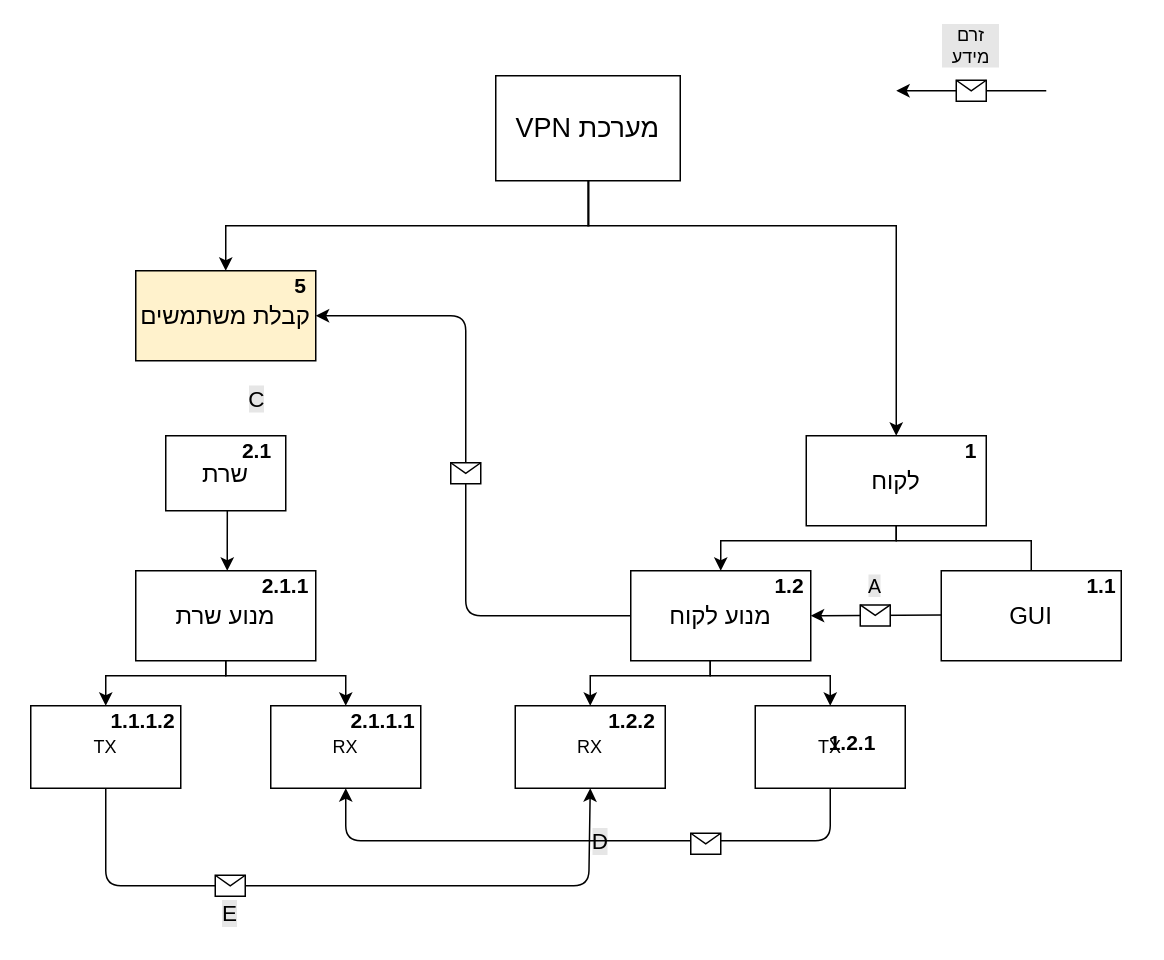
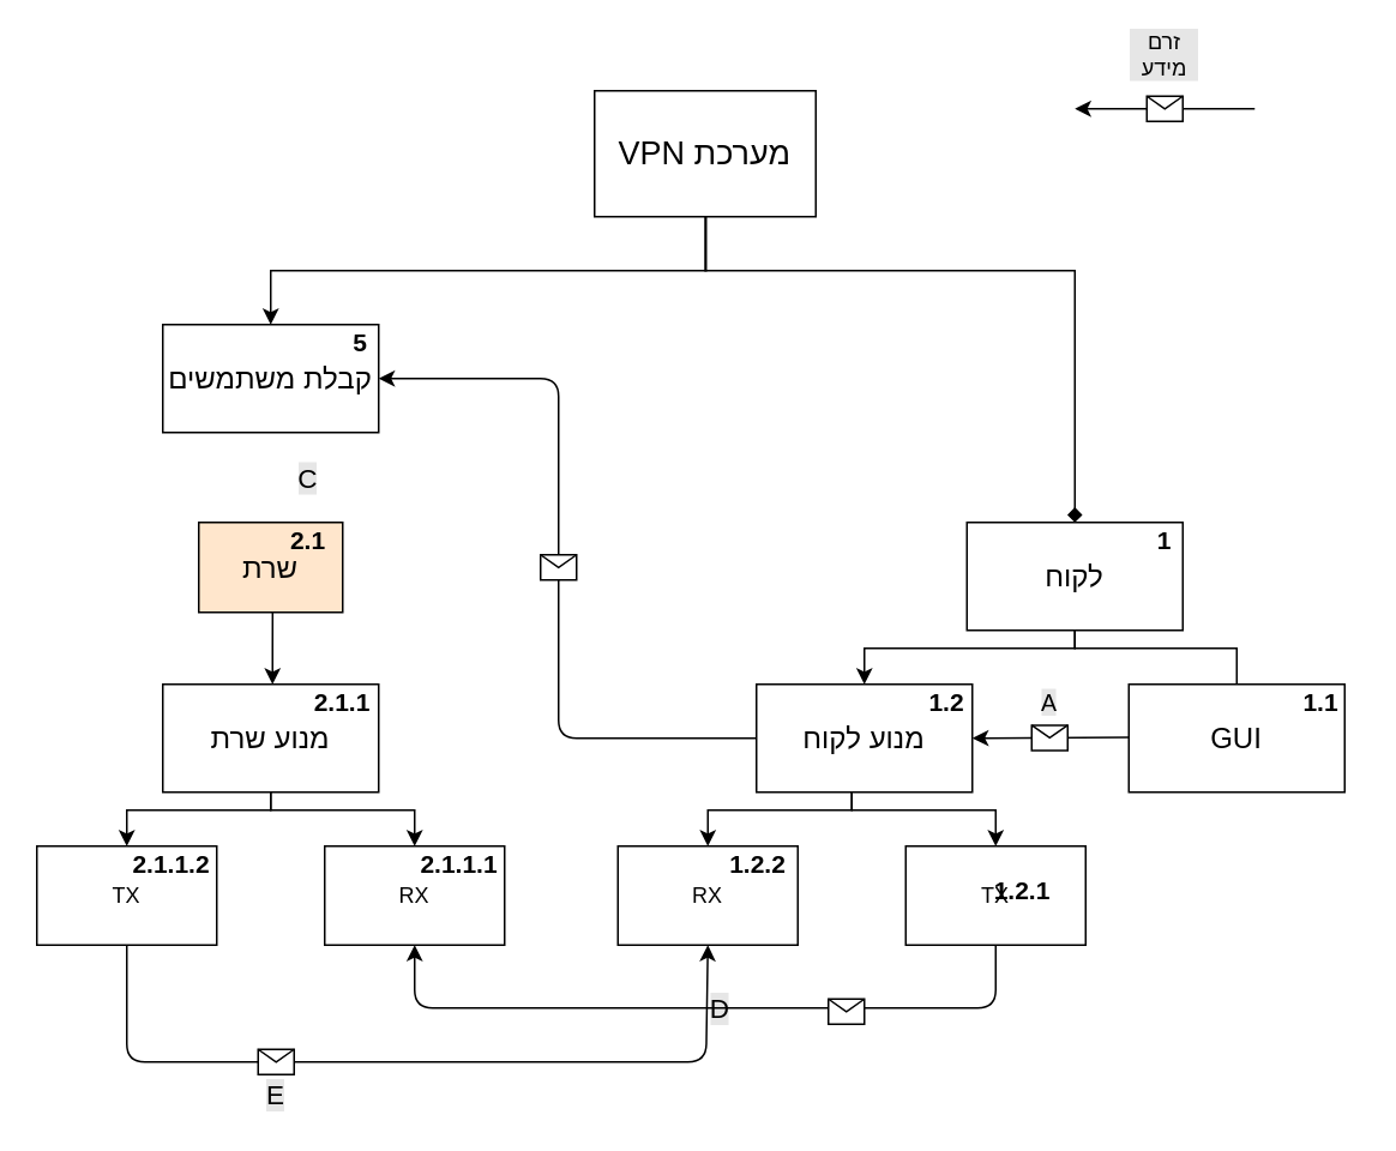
  <mxCell id="0" />
  <mxCell id="1" parent="0" />
  <mxCell id="2" value="" style="edgeStyle=orthogonalEdgeStyle;rounded=0;orthogonalLoop=1;jettySize=auto;html=1;entryX=0.5;entryY=0;entryDx=0;entryDy=0;" parent="1" target="5" edge="1"><mxGeometry relative="1" as="geometry"><mxPoint x="392" y="120" as="sourcePoint" /><mxPoint x="192" y="180" as="targetPoint" /><Array as="points"><mxPoint x="392" y="150" /><mxPoint x="150" y="150" /></Array></mxGeometry></mxCell>
- <mxCell id="3" value="" style="edgeStyle=orthogonalEdgeStyle;rounded=0;orthogonalLoop=1;jettySize=auto;html=1;" parent="1" source="4" target="8" edge="1"><mxGeometry relative="1" as="geometry"><Array as="points"><mxPoint x="392" y="150" /><mxPoint x="597" y="150" /></Array></mxGeometry></mxCell>
+ <mxCell id="3" value="" style="edgeStyle=orthogonalEdgeStyle;rounded=0;orthogonalLoop=1;jettySize=auto;html=1;endArrow=diamond;" parent="1" source="4" target="8" edge="1"><mxGeometry relative="1" as="geometry"><Array as="points"><mxPoint x="392" y="150" /><mxPoint x="597" y="150" /></Array></mxGeometry></mxCell>
  <mxCell id="4" value="&lt;font style=&quot;font-size: 18px&quot;&gt;VPN מערכת&lt;/font&gt;" style="rounded=0;whiteSpace=wrap;html=1;" parent="1" vertex="1"><mxGeometry x="330" y="50" width="123" height="70" as="geometry" /></mxCell>
- <mxCell id="5" value="&lt;font style=&quot;font-size: 16px&quot;&gt;קבלת משתמשים&lt;/font&gt;" style="whiteSpace=wrap;html=1;rounded=0;fillColor=#fff2cc;" parent="1" vertex="1"><mxGeometry x="90" y="180" width="120" height="60" as="geometry" /></mxCell>
+ <mxCell id="5" value="&lt;font style=&quot;font-size: 16px&quot;&gt;קבלת משתמשים&lt;/font&gt;" style="whiteSpace=wrap;html=1;rounded=0;" parent="1" vertex="1"><mxGeometry x="90" y="180" width="120" height="60" as="geometry" /></mxCell>
  <mxCell id="6" value="" style="edgeStyle=orthogonalEdgeStyle;rounded=0;orthogonalLoop=1;jettySize=auto;html=1;endArrow=none;" parent="1" source="8" target="9" edge="1"><mxGeometry relative="1" as="geometry"><Array as="points"><mxPoint x="597" y="360" /><mxPoint x="687" y="360" /></Array></mxGeometry></mxCell>
  <mxCell id="7" value="" style="edgeStyle=orthogonalEdgeStyle;rounded=0;orthogonalLoop=1;jettySize=auto;html=1;" parent="1" source="8" target="10" edge="1"><mxGeometry relative="1" as="geometry"><Array as="points"><mxPoint x="597" y="360" /><mxPoint x="480" y="360" /></Array></mxGeometry></mxCell>
  <mxCell id="8" value="&lt;font style=&quot;font-size: 16px&quot;&gt;לקוח&lt;/font&gt;" style="whiteSpace=wrap;html=1;rounded=0;" parent="1" vertex="1"><mxGeometry x="537" y="290" width="120" height="60" as="geometry" /></mxCell>
  <mxCell id="9" value="&lt;font style=&quot;font-size: 16px&quot;&gt;GUI&lt;/font&gt;" style="whiteSpace=wrap;html=1;rounded=0;" parent="1" vertex="1"><mxGeometry x="627" y="380" width="120" height="60" as="geometry" /></mxCell>
  <mxCell id="10" value="&lt;span style=&quot;font-size: 16px&quot;&gt;מנוע לקוח&lt;/span&gt;" style="whiteSpace=wrap;html=1;rounded=0;" parent="1" vertex="1"><mxGeometry x="420" y="380" width="120" height="60" as="geometry" /></mxCell>
  <mxCell id="11" value="&lt;b&gt;&lt;font style=&quot;font-size: 14px&quot;&gt;1&lt;/font&gt;&lt;/b&gt;" style="text;html=1;strokeColor=none;fillColor=none;align=center;verticalAlign=middle;whiteSpace=wrap;rounded=0;" parent="1" vertex="1"><mxGeometry x="627" y="290" width="40" height="20" as="geometry" /></mxCell>
  <mxCell id="12" value="&lt;b&gt;&lt;font style=&quot;font-size: 14px&quot;&gt;5&lt;/font&gt;&lt;/b&gt;" style="text;html=1;strokeColor=none;fillColor=none;align=center;verticalAlign=middle;whiteSpace=wrap;rounded=0;" parent="1" vertex="1"><mxGeometry x="180" y="180" width="40" height="20" as="geometry" /></mxCell>
  <mxCell id="13" value="" style="edgeStyle=orthogonalEdgeStyle;rounded=0;orthogonalLoop=1;jettySize=auto;html=1;" parent="1" source="14" target="28" edge="1"><mxGeometry relative="1" as="geometry"><Array as="points"><mxPoint x="150" y="450" /><mxPoint x="70" y="450" /></Array></mxGeometry></mxCell>
  <mxCell id="14" value="&lt;font style=&quot;font-size: 16px&quot;&gt;מנוע שרת&lt;/font&gt;" style="whiteSpace=wrap;html=1;rounded=0;" parent="1" vertex="1"><mxGeometry x="90" y="380" width="120" height="60" as="geometry" /></mxCell>
  <mxCell id="15" value="&lt;b&gt;&lt;font style=&quot;font-size: 14px&quot;&gt;1.1&lt;/font&gt;&lt;/b&gt;" style="text;html=1;strokeColor=none;fillColor=none;align=center;verticalAlign=middle;whiteSpace=wrap;rounded=0;" parent="1" vertex="1"><mxGeometry x="714" y="380" width="40" height="20" as="geometry" /></mxCell>
  <mxCell id="16" value="&lt;b&gt;&lt;font style=&quot;font-size: 14px&quot;&gt;1.2&lt;/font&gt;&lt;/b&gt;" style="text;html=1;strokeColor=none;fillColor=none;align=center;verticalAlign=middle;whiteSpace=wrap;rounded=0;" parent="1" vertex="1"><mxGeometry x="515" y="380" width="22" height="20" as="geometry" /></mxCell>
- <mxCell id="17" value="&lt;font style=&quot;font-size: 16px&quot;&gt;שרת&lt;/font&gt;" style="whiteSpace=wrap;html=1;rounded=0;" parent="1" vertex="1"><mxGeometry x="110" y="290" width="80" height="50" as="geometry" /></mxCell>
+ <mxCell id="17" value="&lt;font style=&quot;font-size: 16px&quot;&gt;שרת&lt;/font&gt;" style="whiteSpace=wrap;html=1;rounded=0;fillColor=#ffe6cc;" parent="1" vertex="1"><mxGeometry x="110" y="290" width="80" height="50" as="geometry" /></mxCell>
  <mxCell id="18" value="&lt;b&gt;&lt;font style=&quot;font-size: 14px&quot;&gt;2.1&lt;/font&gt;&lt;/b&gt;" style="text;html=1;strokeColor=none;fillColor=none;align=center;verticalAlign=middle;whiteSpace=wrap;rounded=0;" parent="1" vertex="1"><mxGeometry x="151" y="290" width="40" height="20" as="geometry" /></mxCell>
  <mxCell id="19" value="" style="edgeStyle=orthogonalEdgeStyle;rounded=0;orthogonalLoop=1;jettySize=auto;html=1;exitX=0.513;exitY=1;exitDx=0;exitDy=0;exitPerimeter=0;" parent="1" source="17" edge="1"><mxGeometry relative="1" as="geometry"><mxPoint x="151" y="350" as="sourcePoint" /><mxPoint x="151" y="380" as="targetPoint" /><Array as="points" /></mxGeometry></mxCell>
  <mxCell id="20" value="&lt;b&gt;&lt;font style=&quot;font-size: 14px&quot;&gt;2.1.1&lt;/font&gt;&lt;/b&gt;" style="text;html=1;strokeColor=none;fillColor=none;align=center;verticalAlign=middle;whiteSpace=wrap;rounded=0;" parent="1" vertex="1"><mxGeometry x="170" y="380" width="40" height="20" as="geometry" /></mxCell>
  <mxCell id="21" value="" style="endArrow=classic;html=1;entryX=1;entryY=0.5;entryDx=0;entryDy=0;" parent="1" target="10" edge="1"><mxGeometry relative="1" as="geometry"><mxPoint x="627" y="409.5" as="sourcePoint" /><mxPoint x="727" y="409.5" as="targetPoint" /></mxGeometry></mxCell>
  <mxCell id="22" value="" style="shape=message;html=1;outlineConnect=0;" parent="21" vertex="1"><mxGeometry width="20" height="14" relative="1" as="geometry"><mxPoint x="-10" y="-7" as="offset" /></mxGeometry></mxCell>
  <mxCell id="23" value="&lt;font style=&quot;font-size: 13px&quot;&gt;A&lt;/font&gt;" style="text;html=1;strokeColor=none;fillColor=none;align=center;verticalAlign=middle;whiteSpace=wrap;rounded=0;labelBackgroundColor=#E6E6E6;" parent="1" vertex="1"><mxGeometry x="563" y="380" width="40" height="20" as="geometry" /></mxCell>
  <mxCell id="24" value="&lt;font style=&quot;font-size: 15px&quot;&gt;C&lt;/font&gt;" style="text;html=1;strokeColor=none;fillColor=none;align=center;verticalAlign=middle;whiteSpace=wrap;rounded=0;labelBackgroundColor=#E6E6E6;" parent="1" vertex="1"><mxGeometry x="151" y="255" width="40" height="20" as="geometry" /></mxCell>
  <mxCell id="25" value="" style="endArrow=classic;html=1;" parent="1" edge="1"><mxGeometry relative="1" as="geometry"><mxPoint x="697" y="60" as="sourcePoint" /><mxPoint x="597" y="60" as="targetPoint" /></mxGeometry></mxCell>
  <mxCell id="26" value="" style="shape=message;html=1;outlineConnect=0;" parent="25" vertex="1"><mxGeometry width="20" height="14" relative="1" as="geometry"><mxPoint x="-10" y="-7" as="offset" /></mxGeometry></mxCell>
  <mxCell id="27" value="זרם מידע" style="text;html=1;strokeColor=none;fillColor=none;align=center;verticalAlign=middle;whiteSpace=wrap;rounded=0;labelBackgroundColor=#E6E6E6;" parent="1" vertex="1"><mxGeometry x="627" y="20" width="40" height="20" as="geometry" /></mxCell>
  <mxCell id="28" value="TX" style="whiteSpace=wrap;html=1;rounded=0;" parent="1" vertex="1"><mxGeometry x="20" y="470" width="100" height="55" as="geometry" /></mxCell>
  <mxCell id="29" value="" style="edgeStyle=orthogonalEdgeStyle;rounded=0;orthogonalLoop=1;jettySize=auto;html=1;exitX=0.5;exitY=1;exitDx=0;exitDy=0;" parent="1" source="14" target="30" edge="1"><mxGeometry relative="1" as="geometry"><mxPoint x="340" y="445" as="sourcePoint" /><Array as="points"><mxPoint x="150" y="450" /><mxPoint x="230" y="450" /></Array></mxGeometry></mxCell>
  <mxCell id="30" value="RX" style="whiteSpace=wrap;html=1;rounded=0;" parent="1" vertex="1"><mxGeometry x="180" y="470" width="100" height="55" as="geometry" /></mxCell>
  <mxCell id="31" value="" style="edgeStyle=orthogonalEdgeStyle;rounded=0;orthogonalLoop=1;jettySize=auto;html=1;" parent="1" target="32" edge="1"><mxGeometry relative="1" as="geometry"><mxPoint x="473" y="440" as="sourcePoint" /><Array as="points"><mxPoint x="473" y="450" /><mxPoint x="393" y="450" /></Array></mxGeometry></mxCell>
  <mxCell id="32" value="RX" style="whiteSpace=wrap;html=1;rounded=0;" parent="1" vertex="1"><mxGeometry x="343" y="470" width="100" height="55" as="geometry" /></mxCell>
  <mxCell id="33" value="" style="edgeStyle=orthogonalEdgeStyle;rounded=0;orthogonalLoop=1;jettySize=auto;html=1;exitX=0.5;exitY=1;exitDx=0;exitDy=0;" parent="1" target="34" edge="1"><mxGeometry relative="1" as="geometry"><mxPoint x="473" y="440" as="sourcePoint" /><Array as="points"><mxPoint x="473" y="450" /><mxPoint x="553" y="450" /></Array></mxGeometry></mxCell>
  <mxCell id="34" value="TX" style="whiteSpace=wrap;html=1;rounded=0;" parent="1" vertex="1"><mxGeometry x="503" y="470" width="100" height="55" as="geometry" /></mxCell>
  <mxCell id="35" value="&lt;b&gt;&lt;font style=&quot;font-size: 14px&quot;&gt;1.2.1&lt;/font&gt;&lt;/b&gt;" style="text;html=1;strokeColor=none;fillColor=none;align=center;verticalAlign=middle;whiteSpace=wrap;rounded=0;" parent="1" vertex="1"><mxGeometry x="557" y="485" width="22" height="20" as="geometry" /></mxCell>
  <mxCell id="36" value="&lt;b&gt;&lt;font style=&quot;font-size: 14px&quot;&gt;1.2.2&lt;/font&gt;&lt;/b&gt;" style="text;html=1;strokeColor=none;fillColor=none;align=center;verticalAlign=middle;whiteSpace=wrap;rounded=0;" parent="1" vertex="1"><mxGeometry x="410" y="470" width="22" height="20" as="geometry" /></mxCell>
  <mxCell id="37" value="&lt;b&gt;&lt;font style=&quot;font-size: 14px&quot;&gt;2.1.1.1&lt;/font&gt;&lt;/b&gt;" style="text;html=1;strokeColor=none;fillColor=none;align=center;verticalAlign=middle;whiteSpace=wrap;rounded=0;" parent="1" vertex="1"><mxGeometry x="235" y="470" width="40" height="20" as="geometry" /></mxCell>
- <mxCell id="38" value="&lt;b&gt;&lt;font style=&quot;font-size: 14px&quot;&gt;1.1.1.2&lt;/font&gt;&lt;/b&gt;" style="text;html=1;strokeColor=none;fillColor=none;align=center;verticalAlign=middle;whiteSpace=wrap;rounded=0;" parent="1" vertex="1"><mxGeometry x="75" y="470" width="40" height="20" as="geometry" /></mxCell>
+ <mxCell id="38" value="&lt;b&gt;&lt;font style=&quot;font-size: 14px&quot;&gt;2.1.1.2&lt;/font&gt;&lt;/b&gt;" style="text;html=1;strokeColor=none;fillColor=none;align=center;verticalAlign=middle;whiteSpace=wrap;rounded=0;" parent="1" vertex="1"><mxGeometry x="75" y="470" width="40" height="20" as="geometry" /></mxCell>
  <mxCell id="39" value="&lt;font style=&quot;font-size: 15px&quot;&gt;D&lt;/font&gt;" style="text;html=1;strokeColor=none;fillColor=none;align=center;verticalAlign=middle;whiteSpace=wrap;rounded=0;labelBackgroundColor=#E6E6E6;" parent="1" vertex="1"><mxGeometry x="380" y="550" width="40" height="20" as="geometry" /></mxCell>
  <mxCell id="40" value="" style="endArrow=classic;html=1;exitX=0.5;exitY=1;exitDx=0;exitDy=0;entryX=0.5;entryY=1;entryDx=0;entryDy=0;" parent="1" source="34" target="30" edge="1"><mxGeometry relative="1" as="geometry"><mxPoint x="557" y="554" as="sourcePoint" /><mxPoint x="220" y="530" as="targetPoint" /><Array as="points"><mxPoint x="553" y="560" /><mxPoint x="230" y="560" /></Array></mxGeometry></mxCell>
  <mxCell id="41" value="" style="shape=message;html=1;outlineConnect=0;" parent="40" vertex="1"><mxGeometry width="20" height="14" relative="1" as="geometry"><mxPoint x="69" y="-5" as="offset" /></mxGeometry></mxCell>
  <mxCell id="42" value="" style="endArrow=classic;html=1;exitX=0.5;exitY=1;exitDx=0;exitDy=0;entryX=0.5;entryY=1;entryDx=0;entryDy=0;" parent="1" source="28" target="32" edge="1"><mxGeometry relative="1" as="geometry"><mxPoint x="68.5" y="537" as="sourcePoint" /><mxPoint x="391.5" y="537" as="targetPoint" /><Array as="points"><mxPoint x="70" y="590" /><mxPoint x="392" y="590" /></Array></mxGeometry></mxCell>
  <mxCell id="43" value="" style="shape=message;html=1;outlineConnect=0;" parent="42" vertex="1"><mxGeometry width="20" height="14" relative="1" as="geometry"><mxPoint x="-88" y="-7" as="offset" /></mxGeometry></mxCell>
  <mxCell id="44" value="" style="endArrow=classic;html=1;entryX=1;entryY=0.5;entryDx=0;entryDy=0;exitX=0;exitY=0.5;exitDx=0;exitDy=0;" edge="1" parent="1" source="10" target="5"><mxGeometry relative="1" as="geometry"><mxPoint x="400" y="270" as="sourcePoint" /><mxPoint x="400" y="410" as="targetPoint" /><Array as="points"><mxPoint x="310" y="410" /><mxPoint x="310" y="210" /></Array></mxGeometry></mxCell>
  <mxCell id="45" value="" style="shape=message;html=1;outlineConnect=0;" vertex="1" parent="44"><mxGeometry width="20" height="14" relative="1" as="geometry"><mxPoint x="-10" y="-7" as="offset" /></mxGeometry></mxCell>
  <mxCell id="46" value="&lt;font style=&quot;font-size: 15px&quot;&gt;E&lt;/font&gt;" style="text;html=1;strokeColor=none;fillColor=none;align=center;verticalAlign=middle;whiteSpace=wrap;rounded=0;labelBackgroundColor=#E6E6E6;" vertex="1" parent="1"><mxGeometry x="133" y="598" width="40" height="20" as="geometry" /></mxCell>
